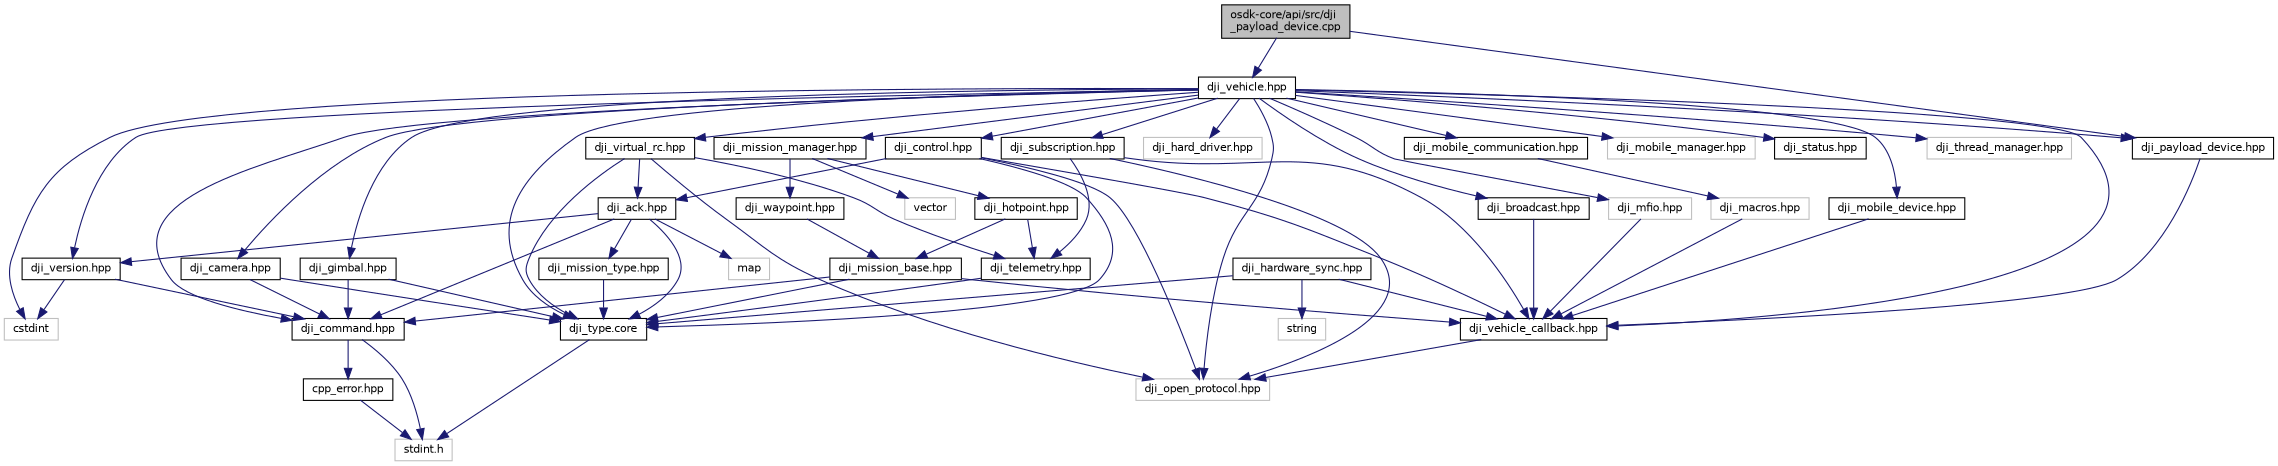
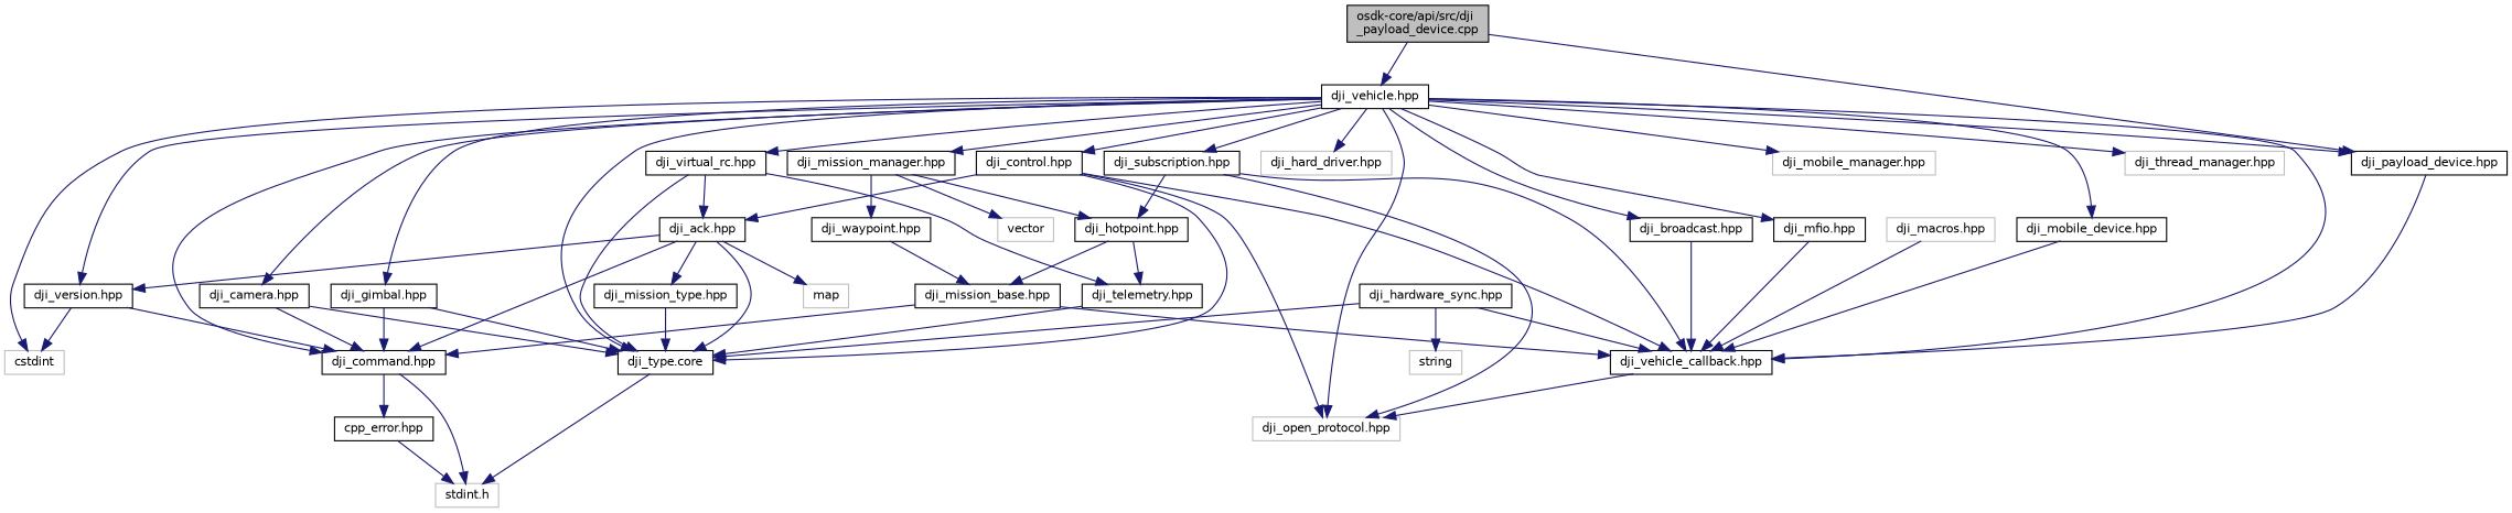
  digraph {
    node [color=black fillcolor=white fontname=Helvetica fontsize=10 shape=record style=filled]
    edge [color=midnightblue fontname=Helvetica fontsize=10 labelfontname=Helvetica labelfontsize=10 style=solid]
    n1 [fillcolor=grey75 fontcolor=black height=0.2 label="osdk-core/api/src/dji\l_payload_device.cpp" width=0.4]
    n2 [height=0.2 label="dji_payload_device.hpp" width=0.4]
    n3 [height=0.2 label="dji_vehicle.hpp" width=0.4]
    n4 [height=0.2 label="dji_vehicle_callback.hpp" width=0.4]
    n5 [color=grey75 height=0.2 label="dji_open_protocol.hpp" width=0.4]
    n6 [color=grey75 height=0.2 label=cstdint width=0.4]
    n7 [height=0.2 label="dji_broadcast.hpp" width=0.4]
    n8 [height=0.2 label="dji_type.core" width=0.4]
    n9 [height=0.2 label="dji_camera.hpp" width=0.4]
    n10 [height=0.2 label="dji_command.hpp" width=0.4]
    n11 [height=0.2 label="dji_control.hpp" width=0.4]
    n12 [height=0.2 label="dji_version.hpp" width=0.4]
    n13 [height=0.2 label="dji_gimbal.hpp" width=0.4]
    n14 [color=grey75 height=0.2 label="dji_hard_driver.hpp" width=0.4]
-   n15 [color=grey75 height=0.2 label="dji_mfio.hpp" width=0.4]
+   n15 [height=0.2 label="dji_mfio.hpp" width=0.4]
    n16 [height=0.2 label="dji_mission_manager.hpp" width=0.4]
-   n17 [height=0.2 label="dji_mobile_communication.hpp" width=0.4]
    n18 [height=0.2 label="dji_mobile_device.hpp" width=0.4]
    n19 [color=grey75 height=0.2 label="dji_mobile_manager.hpp" width=0.4]
-   n20 [height=0.2 label="dji_status.hpp" width=0.4]
    n21 [height=0.2 label="dji_subscription.hpp" width=0.4]
    n22 [color=grey75 height=0.2 label="dji_thread_manager.hpp" width=0.4]
    n23 [height=0.2 label="dji_virtual_rc.hpp" width=0.4]
    n24 [color=grey75 height=0.2 label="stdint.h" width=0.4]
    n25 [height=0.2 label="cpp_error.hpp" width=0.4]
    n26 [height=0.2 label="dji_ack.hpp" width=0.4]
    n27 [height=0.2 label="dji_hardware_sync.hpp" width=0.4]
    n28 [color=grey75 height=0.2 label=string width=0.4]
    n29 [height=0.2 label="dji_hotpoint.hpp" width=0.4]
    n30 [height=0.2 label="dji_waypoint.hpp" width=0.4]
    n31 [color=grey75 height=0.2 label=vector width=0.4]
    n32 [color=grey75 height=0.2 label="dji_macros.hpp" width=0.4]
    n33 [height=0.2 label="dji_telemetry.hpp" width=0.4]
    n34 [height=0.2 label="dji_mission_type.hpp" width=0.4]
    n35 [color=grey75 height=0.2 label=map width=0.4]
    n36 [height=0.2 label="dji_mission_base.hpp" width=0.4]
    n1 -> n2
    n1 -> n3
    n2 -> n4
    n3 -> n2
    n3 -> n4
    n3 -> n5
    n3 -> n6
    n3 -> n7
    n3 -> n8
    n3 -> n9
    n3 -> n10
    n3 -> n11
    n3 -> n12
    n3 -> n13
    n3 -> n14
    n3 -> n15
    n3 -> n16
-   n3 -> n17
    n3 -> n18
    n3 -> n19
-   n3 -> n20
    n3 -> n21
    n3 -> n22
    n3 -> n23
    n4 -> n5
    n7 -> n4
    n8 -> n24
    n9 -> n8
    n9 -> n10
    n10 -> n24
    n10 -> n25
    n11 -> n4
    n11 -> n5
    n11 -> n8
    n11 -> n26
    n12 -> n6
    n12 -> n10
    n13 -> n8
    n13 -> n10
    n15 -> n4
    n16 -> n29
    n16 -> n30
    n16 -> n31
-   n17 -> n32
    n18 -> n4
    n21 -> n4
    n21 -> n5
-   n21 -> n33
-   n23 -> n5
+   n21 -> n29
    n23 -> n8
    n23 -> n26
    n23 -> n33
    n25 -> n24
    n26 -> n8
    n26 -> n10
    n26 -> n12
    n26 -> n34
    n26 -> n35
    n27 -> n4
    n27 -> n8
    n27 -> n28
    n29 -> n33
    n29 -> n36
    n30 -> n36
    n32 -> n4
    n33 -> n8
    n34 -> n8
    n36 -> n4
-   n36 -> n8
    n36 -> n10
  }
